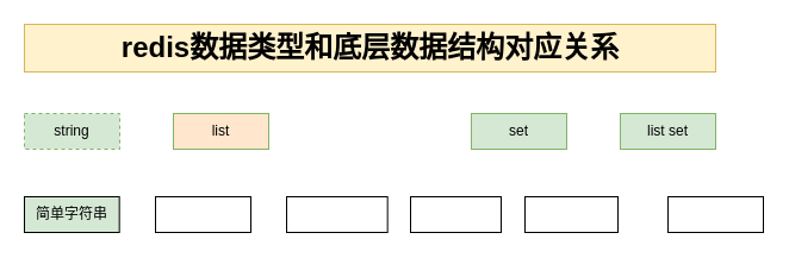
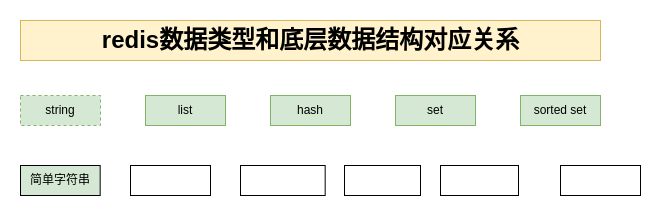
  <mxCell id="0" />
  <mxCell id="1" parent="0" />
  <mxCell id="2" value="redis数据类型和底层数据结构对应关系" style="text;html=1;fontSize=24;fontStyle=1;verticalAlign=middle;align=center;fillColor=#fff2cc;strokeColor=#d6b656;" vertex="1" parent="1"><mxGeometry x="20" y="20" width="580" height="40" as="geometry" /></mxCell>
  <mxCell id="3" value="" style="group" vertex="1" connectable="0" parent="1"><mxGeometry x="20" y="95" width="580" height="30" as="geometry" /></mxCell>
  <mxCell id="4" value="string" style="rounded=0;whiteSpace=wrap;html=1;fillColor=#d5e8d4;strokeColor=#82b366;dashed=1;" vertex="1" parent="3"><mxGeometry width="80.0" height="30" as="geometry" /></mxCell>
- <mxCell id="5" value="list" style="rounded=0;whiteSpace=wrap;html=1;fillColor=#ffe6cc;strokeColor=#82b366;" vertex="1" parent="3"><mxGeometry x="125.0" width="80.0" height="30" as="geometry" /></mxCell>
+ <mxCell id="5" value="list" style="rounded=0;whiteSpace=wrap;html=1;fillColor=#d5e8d4;strokeColor=#82b366;" vertex="1" parent="3"><mxGeometry x="125.0" width="80.0" height="30" as="geometry" /></mxCell>
+ <mxCell id="6" value="hash" style="rounded=0;whiteSpace=wrap;html=1;fillColor=#d5e8d4;strokeColor=#82b366;" vertex="1" parent="3"><mxGeometry x="250.0" width="80.0" height="30" as="geometry" /></mxCell>
  <mxCell id="7" value="set" style="rounded=0;whiteSpace=wrap;html=1;fillColor=#d5e8d4;strokeColor=#82b366;" vertex="1" parent="3"><mxGeometry x="375" width="80.0" height="30" as="geometry" /></mxCell>
- <mxCell id="8" value="list set" style="rounded=0;whiteSpace=wrap;html=1;fillColor=#d5e8d4;strokeColor=#82b366;" vertex="1" parent="3"><mxGeometry x="500.0" width="80.0" height="30" as="geometry" /></mxCell>
+ <mxCell id="8" value="sorted set" style="rounded=0;whiteSpace=wrap;html=1;fillColor=#d5e8d4;strokeColor=#82b366;" vertex="1" parent="3"><mxGeometry x="500.0" width="80.0" height="30" as="geometry" /></mxCell>
  <mxCell id="9" value="" style="group" vertex="1" connectable="0" parent="1"><mxGeometry x="40" y="165" width="570" height="30" as="geometry" /></mxCell>
  <mxCell id="10" value="" style="rounded=0;whiteSpace=wrap;html=1;" vertex="1" parent="9"><mxGeometry x="90" width="80" height="30" as="geometry" /></mxCell>
  <mxCell id="11" value="简单字符串" style="rounded=0;whiteSpace=wrap;html=1;fillColor=#d5e8d4;" vertex="1" parent="9"><mxGeometry x="-20" width="79.67" height="30" as="geometry" /></mxCell>
  <mxCell id="12" value="" style="rounded=0;whiteSpace=wrap;html=1;" vertex="1" parent="9"><mxGeometry x="200" width="84.67" height="30" as="geometry" /></mxCell>
  <mxCell id="13" value="" style="rounded=0;whiteSpace=wrap;html=1;" vertex="1" parent="9"><mxGeometry x="304" width="76" height="30" as="geometry" /></mxCell>
  <mxCell id="14" value="" style="rounded=0;whiteSpace=wrap;html=1;" vertex="1" parent="9"><mxGeometry x="400" width="78" height="30" as="geometry" /></mxCell>
  <mxCell id="15" value="" style="rounded=0;whiteSpace=wrap;html=1;" vertex="1" parent="9"><mxGeometry x="520" width="80" height="30" as="geometry" /></mxCell>
